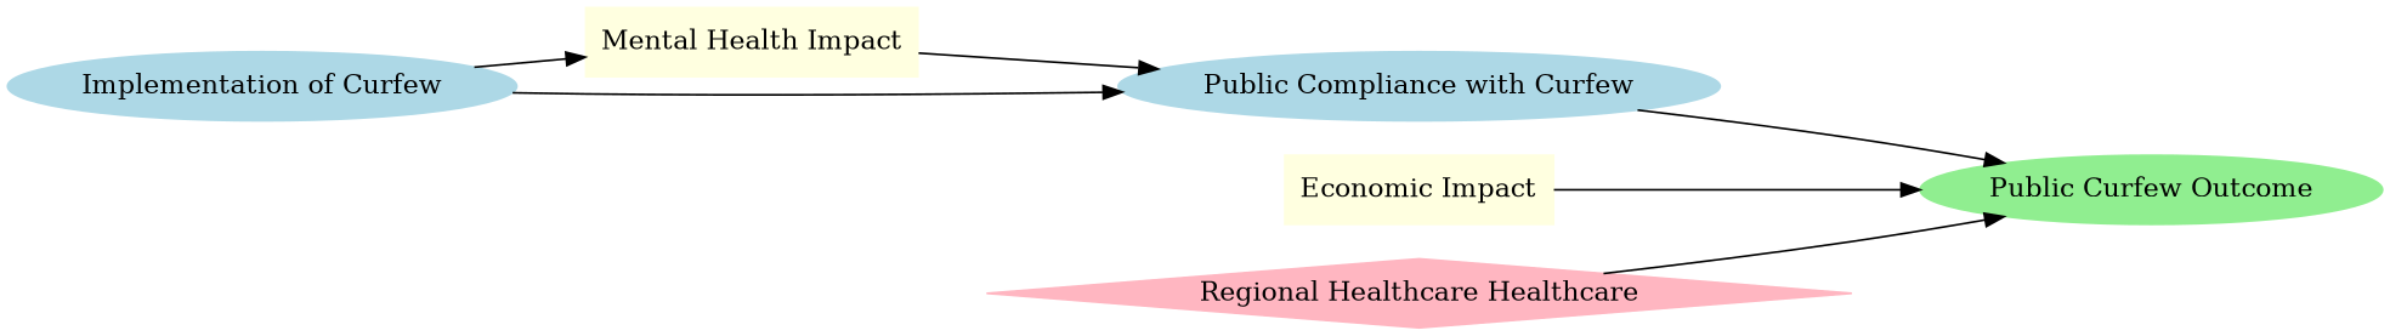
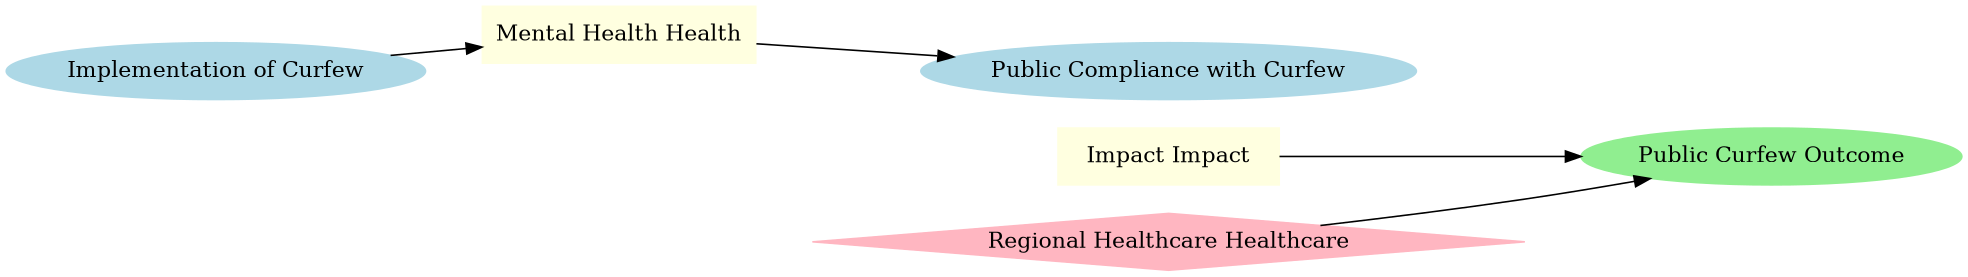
  digraph {
    rankdir=LR
    node [color=lightblue shape=ellipse style=filled]
    n1 [label="Implementation of Curfew"]
-   n2 [color=lightyellow label="Mental Health Impact" shape=box]
+   n2 [color=lightyellow label="Mental Health Health" shape=box]
    n3 [label="Public Compliance with Curfew"]
-   n4 [color=lightyellow label="Economic Impact" shape=box]
+   n4 [color=lightyellow label="Impact Impact" shape=box]
    n5 [color=lightgreen label="Public Curfew Outcome"]
    n6 [color=lightpink label="Regional Healthcare Healthcare" shape=diamond]
    n1 -> n2
-   n1 -> n3
    n2 -> n3
-   n3 -> n5
    n4 -> n5
    n6 -> n5
  }
